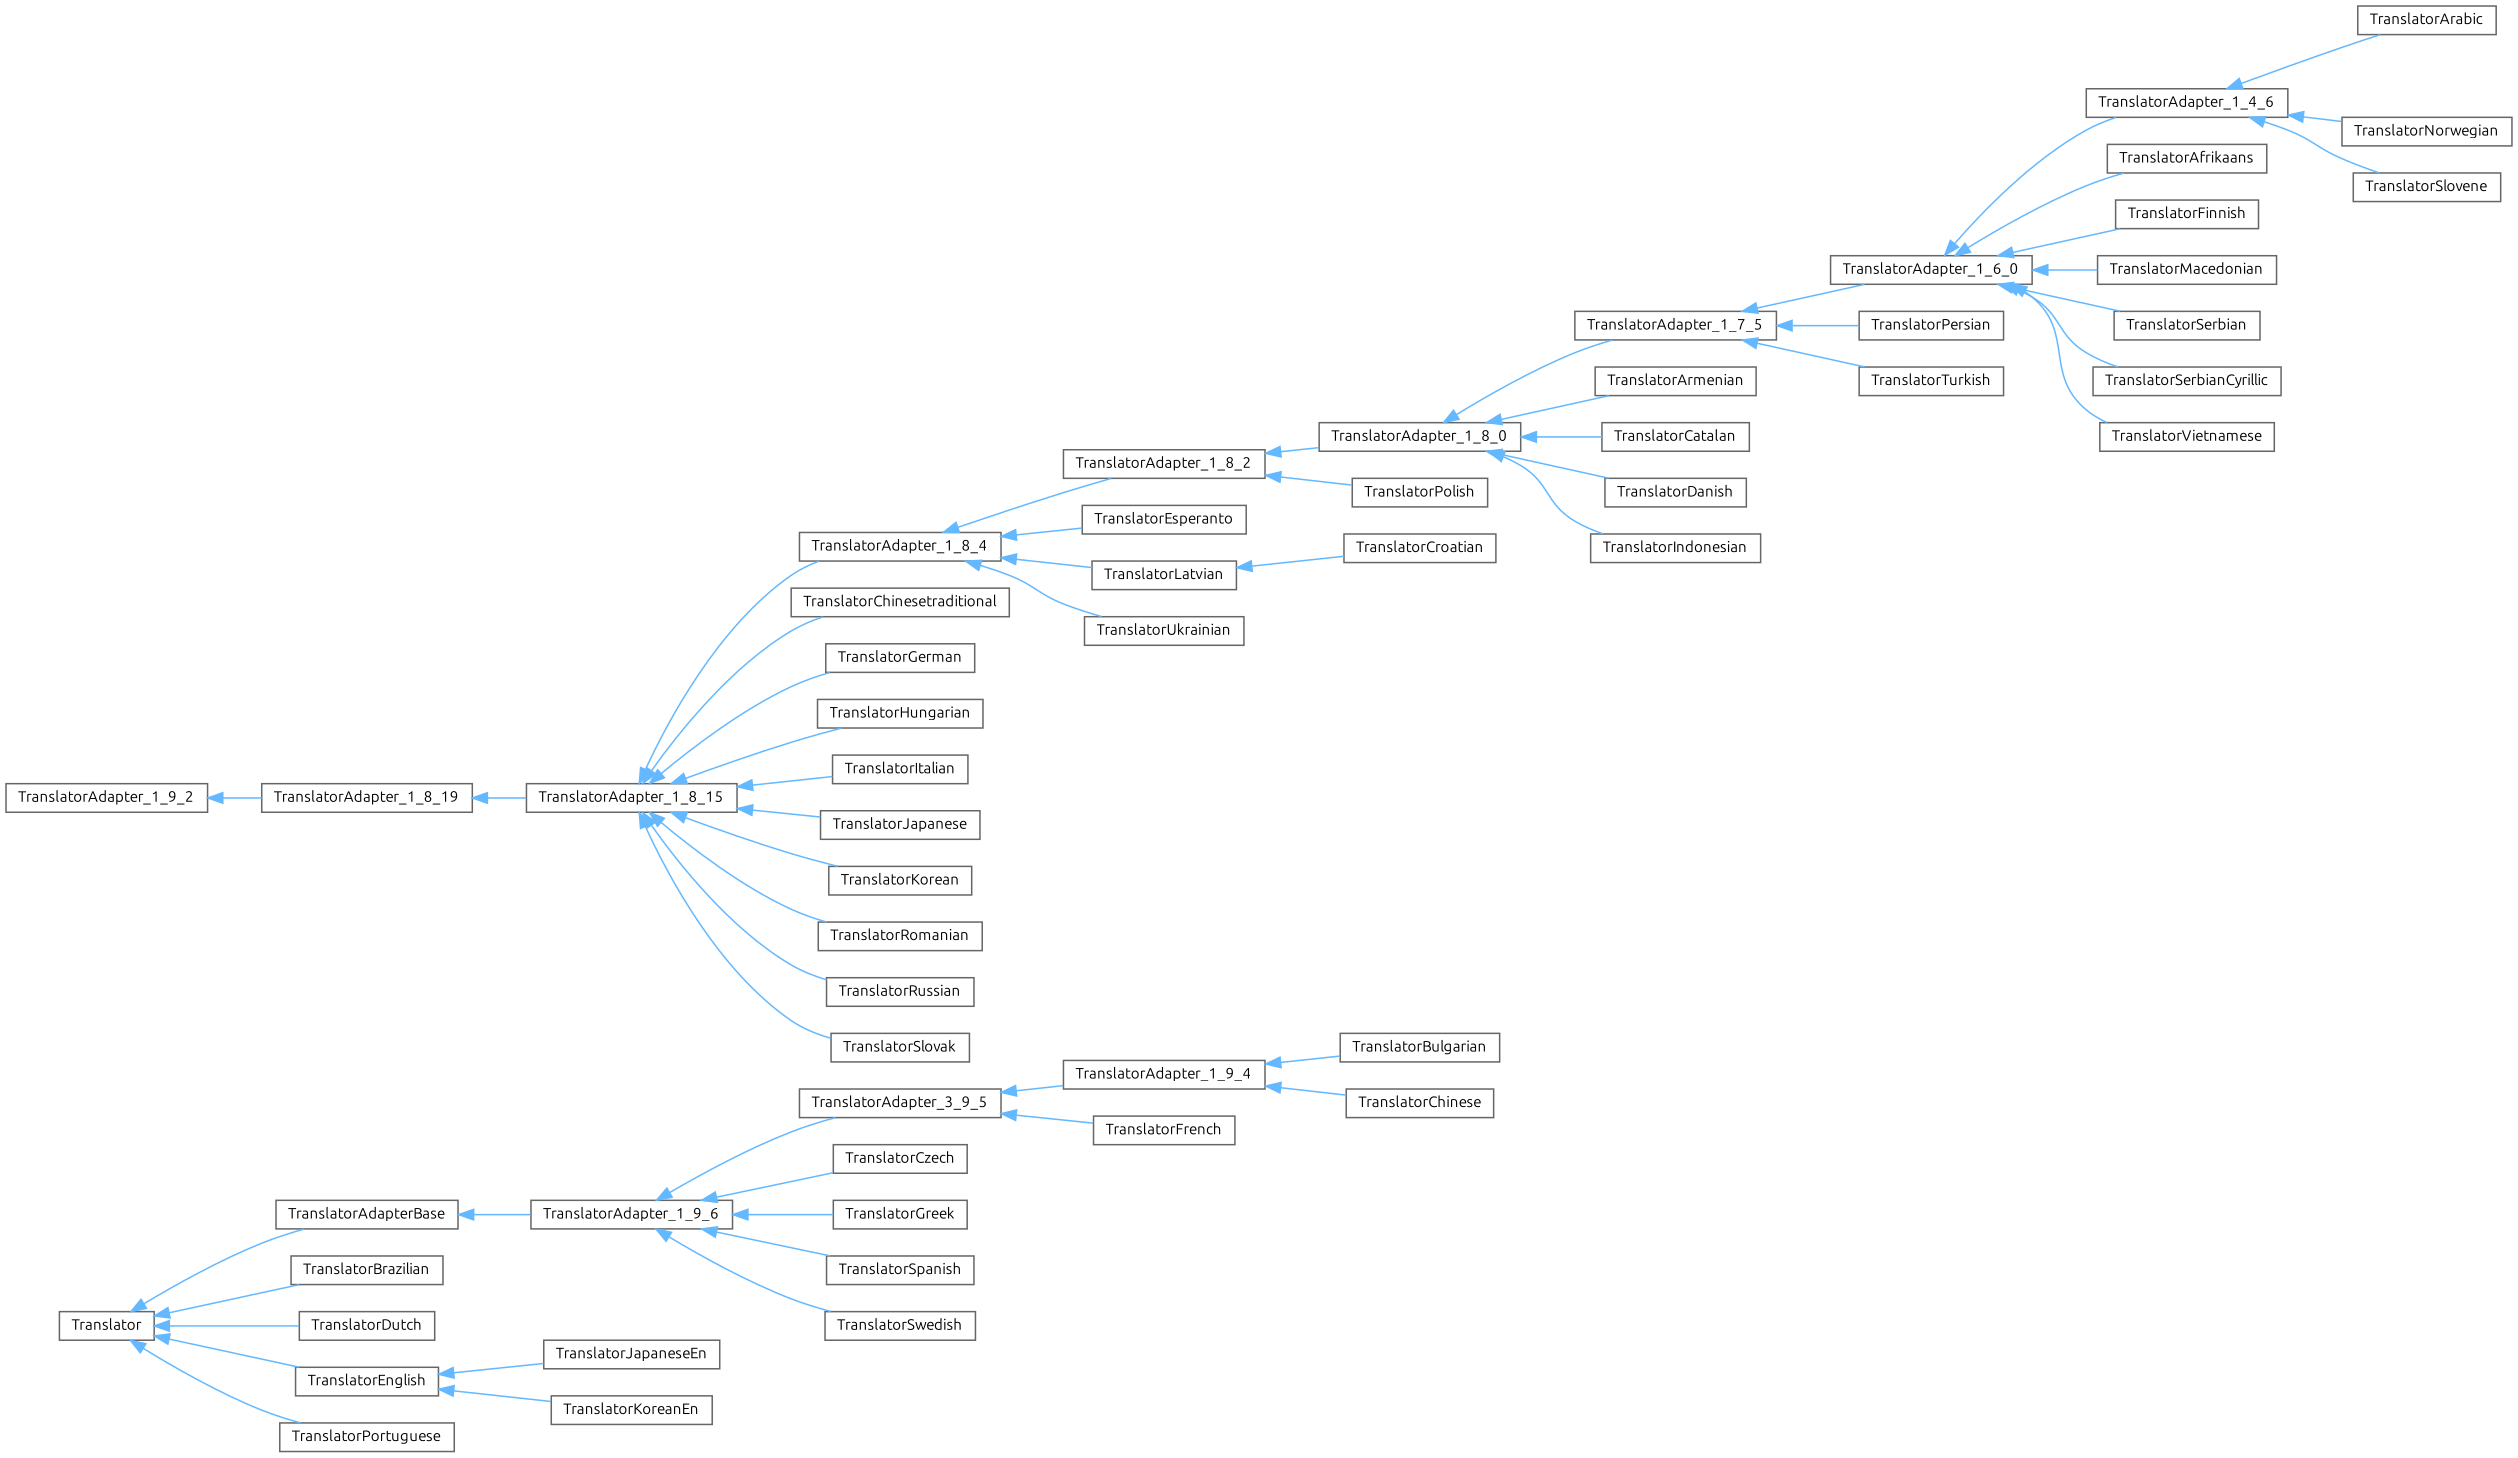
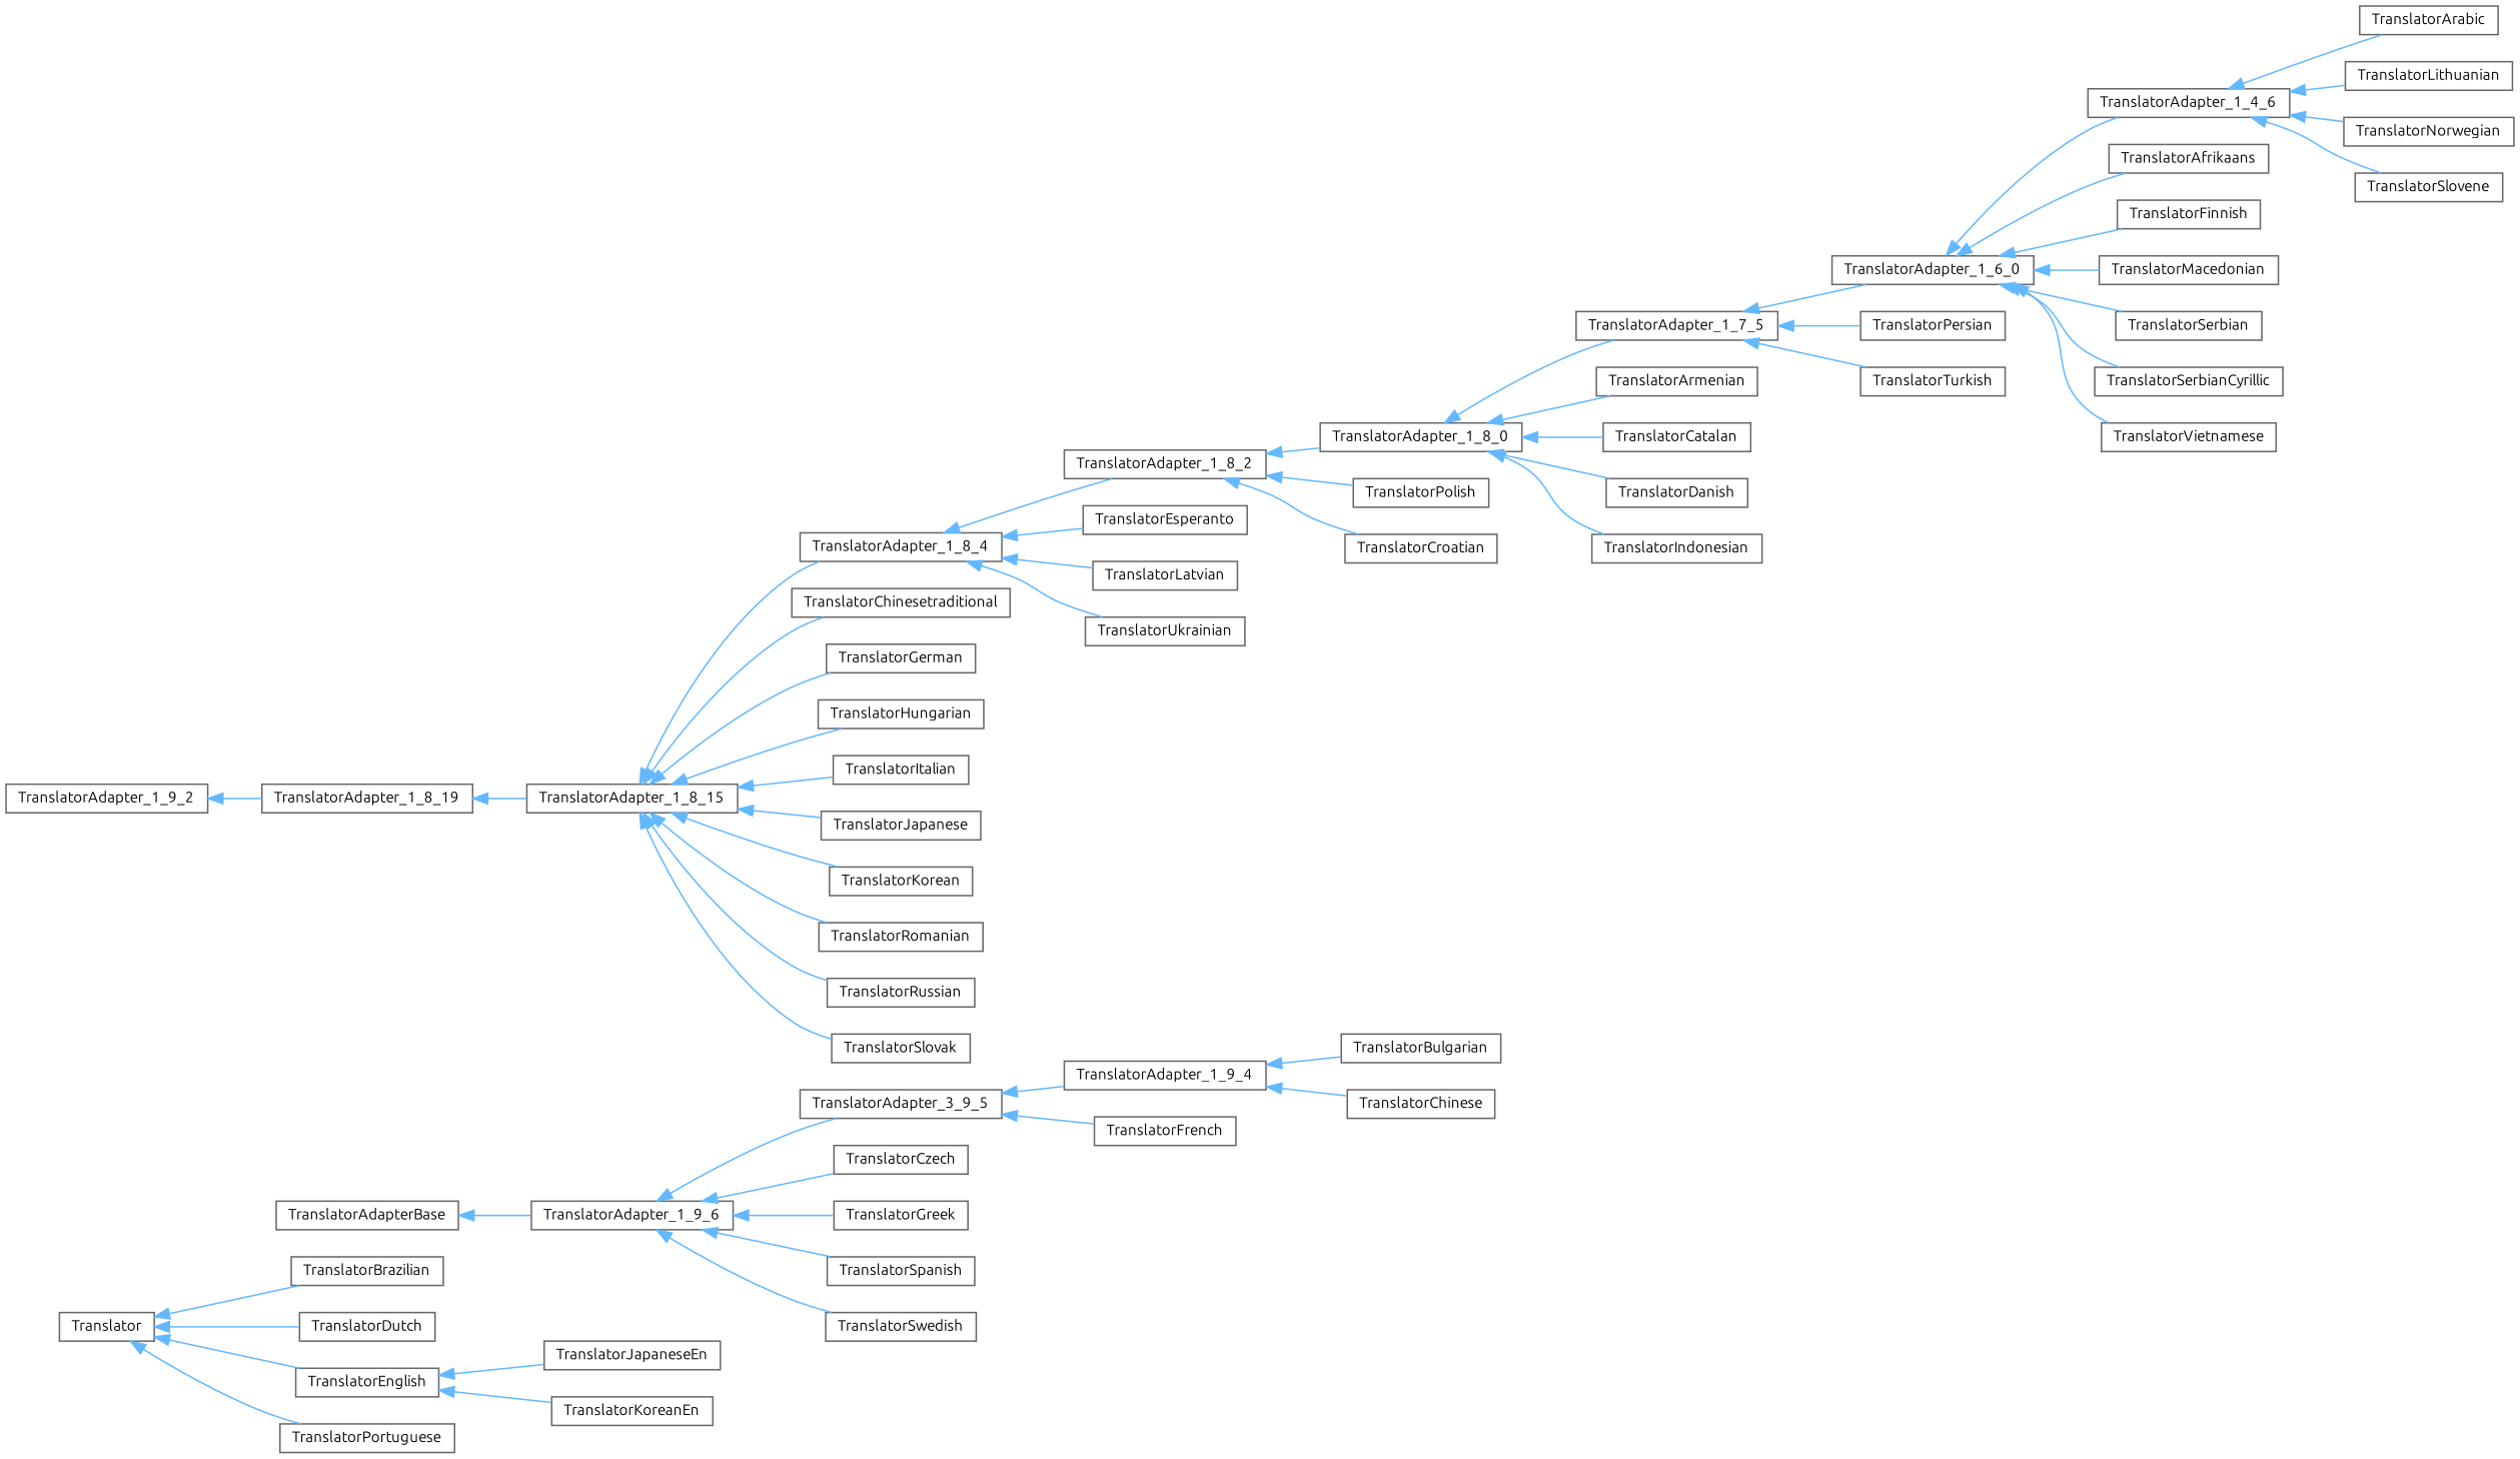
  digraph {
    fontname=Ubuntu
    rankdir=LR
    node [color=grey40 fillcolor=white fontname=Ubuntu fontsize=10 shape=box style=filled]
    edge [color=steelblue1 dir=back fontname=Ubuntu fontsize=10 labelfontname=Helvetica labelfontsize=10 style=solid]
    n1 [height=0.2 label=Translator width=0.4]
    n2 [height=0.2 label=TranslatorAdapterBase width=0.4]
    n3 [height=0.2 label=TranslatorBrazilian width=0.4]
    n4 [height=0.2 label=TranslatorDutch width=0.4]
    n5 [height=0.2 label=TranslatorEnglish width=0.4]
    n6 [height=0.2 label=TranslatorPortuguese width=0.4]
    n7 [height=0.2 label=TranslatorAdapter_1_9_6 width=0.4]
    n8 [height=0.2 label=TranslatorJapaneseEn width=0.4]
    n9 [height=0.2 label=TranslatorKoreanEn width=0.4]
    n10 [height=0.2 label=TranslatorAdapter_3_9_5 width=0.4]
    n11 [height=0.2 label=TranslatorCzech width=0.4]
    n12 [height=0.2 label=TranslatorGreek width=0.4]
    n13 [height=0.2 label=TranslatorSpanish width=0.4]
    n14 [height=0.2 label=TranslatorSwedish width=0.4]
    n15 [height=0.2 label=TranslatorAdapter_1_9_4 width=0.4]
    n16 [height=0.2 label=TranslatorFrench width=0.4]
    n17 [height=0.2 label=TranslatorBulgarian width=0.4]
    n18 [height=0.2 label=TranslatorChinese width=0.4]
    n19 [height=0.2 label=TranslatorAdapter_1_9_2 width=0.4]
    n20 [height=0.2 label=TranslatorAdapter_1_8_19 width=0.4]
    n21 [height=0.2 label=TranslatorAdapter_1_8_15 width=0.4]
    n22 [height=0.2 label=TranslatorAdapter_1_8_4 width=0.4]
    n23 [height=0.2 label=TranslatorChinesetraditional width=0.4]
    n24 [height=0.2 label=TranslatorGerman width=0.4]
    n25 [height=0.2 label=TranslatorHungarian width=0.4]
    n26 [height=0.2 label=TranslatorItalian width=0.4]
    n27 [height=0.2 label=TranslatorJapanese width=0.4]
    n28 [height=0.2 label=TranslatorKorean width=0.4]
    n29 [height=0.2 label=TranslatorRomanian width=0.4]
    n30 [height=0.2 label=TranslatorRussian width=0.4]
    n31 [height=0.2 label=TranslatorSlovak width=0.4]
    n32 [height=0.2 label=TranslatorAdapter_1_8_2 width=0.4]
    n33 [height=0.2 label=TranslatorEsperanto width=0.4]
    n34 [height=0.2 label=TranslatorLatvian width=0.4]
    n35 [height=0.2 label=TranslatorUkrainian width=0.4]
    n36 [height=0.2 label=TranslatorAdapter_1_8_0 width=0.4]
    n37 [height=0.2 label=TranslatorCroatian width=0.4]
    n38 [height=0.2 label=TranslatorPolish width=0.4]
    n39 [height=0.2 label=TranslatorAdapter_1_7_5 width=0.4]
    n40 [height=0.2 label=TranslatorArmenian width=0.4]
    n41 [height=0.2 label=TranslatorCatalan width=0.4]
    n42 [height=0.2 label=TranslatorDanish width=0.4]
    n43 [height=0.2 label=TranslatorIndonesian width=0.4]
    n44 [height=0.2 label=TranslatorAdapter_1_6_0 width=0.4]
    n45 [height=0.2 label=TranslatorPersian width=0.4]
    n46 [height=0.2 label=TranslatorTurkish width=0.4]
    n47 [height=0.2 label=TranslatorAdapter_1_4_6 width=0.4]
    n48 [height=0.2 label=TranslatorAfrikaans width=0.4]
    n49 [height=0.2 label=TranslatorFinnish width=0.4]
    n50 [height=0.2 label=TranslatorMacedonian width=0.4]
    n51 [height=0.2 label=TranslatorSerbian width=0.4]
    n52 [height=0.2 label=TranslatorSerbianCyrillic width=0.4]
    n53 [height=0.2 label=TranslatorVietnamese width=0.4]
    n54 [height=0.2 label=TranslatorArabic width=0.4]
+   n55 [height=0.2 label=TranslatorLithuanian width=0.4]
    n56 [height=0.2 label=TranslatorNorwegian width=0.4]
    n57 [height=0.2 label=TranslatorSlovene width=0.4]
-   n1 -> n2
    n1 -> n3
    n1 -> n4
    n1 -> n5
    n1 -> n6
    n2 -> n7
    n5 -> n8
    n5 -> n9
    n7 -> n10
    n7 -> n11
    n7 -> n12
    n7 -> n13
    n7 -> n14
    n10 -> n15
    n10 -> n16
    n15 -> n17
    n15 -> n18
    n19 -> n20
    n20 -> n21
    n21 -> n22
    n21 -> n23
    n21 -> n24
    n21 -> n25
    n21 -> n26
    n21 -> n27
    n21 -> n28
    n21 -> n29
    n21 -> n30
    n21 -> n31
    n22 -> n32
    n22 -> n33
    n22 -> n34
    n22 -> n35
    n32 -> n36
-   n34 -> n37
+   n32 -> n37
    n32 -> n38
    n36 -> n39
    n36 -> n40
    n36 -> n41
    n36 -> n42
    n36 -> n43
    n39 -> n44
    n39 -> n45
    n39 -> n46
    n44 -> n47
    n44 -> n48
    n44 -> n49
    n44 -> n50
    n44 -> n51
    n44 -> n52
    n44 -> n53
    n47 -> n54
+   n47 -> n55
    n47 -> n56
    n47 -> n57
  }
